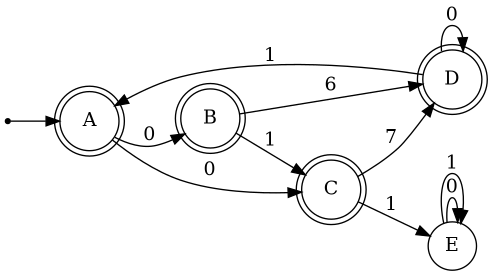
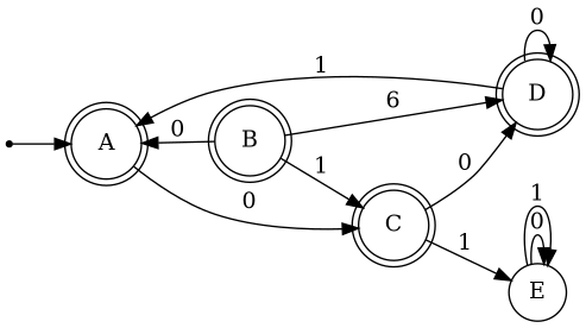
  digraph {
    rankdir=LR
    node [shape=doublecircle]
    n1 [label=A]
    n2 [label=B]
    n3 [label=C]
    n4 [label=D]
    n5 [label=E shape=circle]
    init [shape=point]
-   n1 -> n2 [label=0]
+   n2 -> n1 [label=0]
    n1 -> n3 [label=0]
    n2 -> n3 [label=1]
    n2 -> n4 [label=6]
-   n3 -> n4 [label=7]
+   n3 -> n4 [label=0]
    n3 -> n5 [label=1]
    n4 -> n1 [label=1]
    n4 -> n4 [label=0]
    n5 -> n5 [label=0]
    n5 -> n5 [label=1]
    init -> n1
  }
